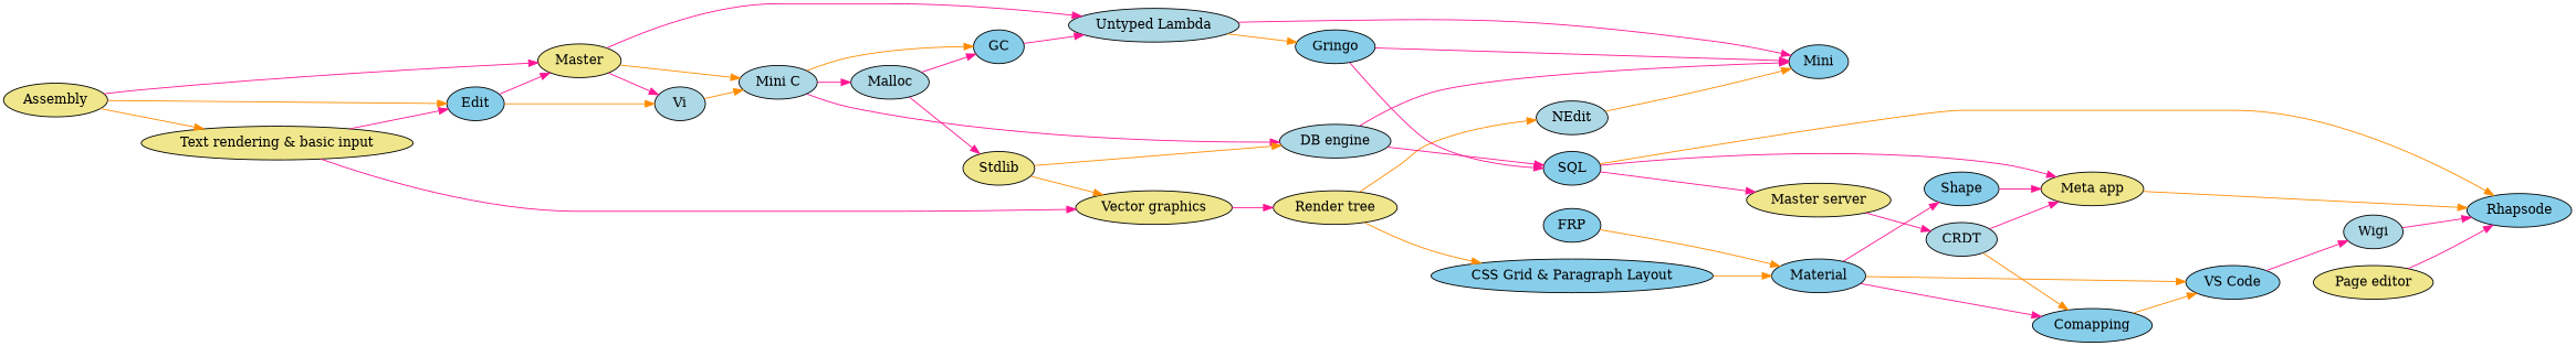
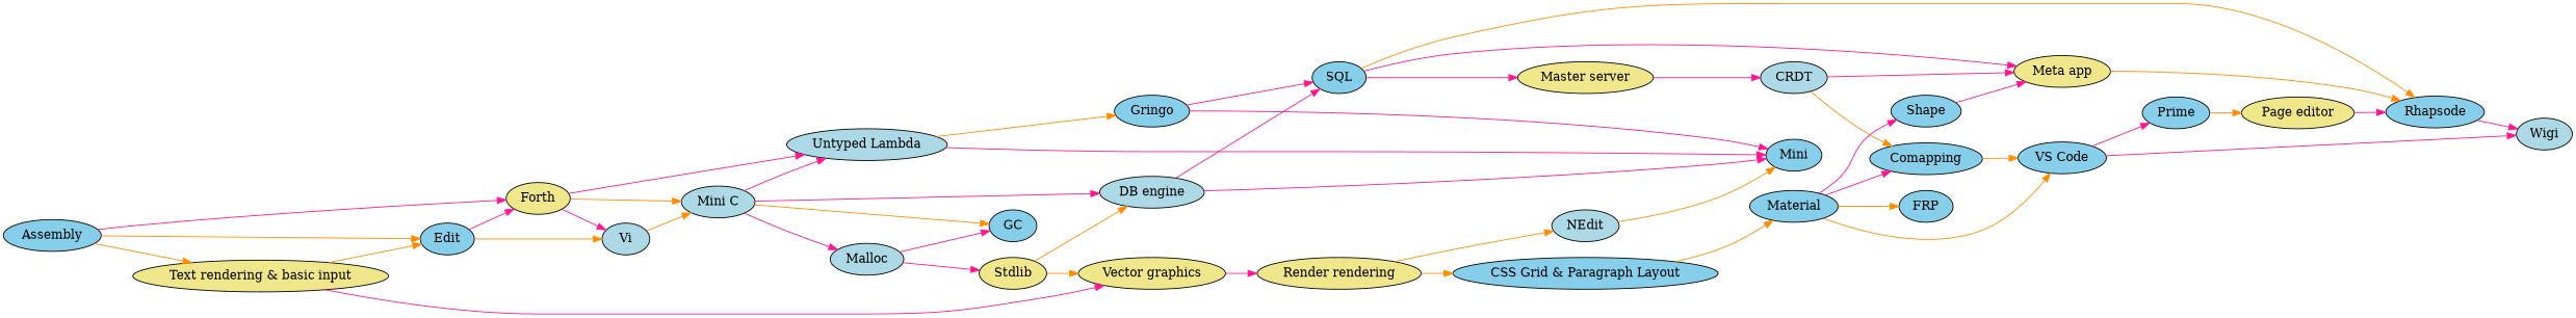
  digraph {
    rankdir=LR
    node [fillcolor=skyblue style=filled]
    edge [color=deeppink]
-   Assembly [fillcolor=khaki]
+   Assembly
    "Text rendering & basic input" [fillcolor=khaki]
    Edit
-   Forth [fillcolor=khaki label=Master]
+   Forth [fillcolor=khaki]
    "Vector graphics" [fillcolor=khaki]
    Vi [fillcolor=lightblue]
    "Untyped Lambda" [fillcolor=lightblue]
    "Mini C" [fillcolor=lightblue]
-   "Render tree" [fillcolor=khaki]
+   "Render tree" [fillcolor=khaki label="Render rendering"]
    Mini
    Gringo
    Malloc [fillcolor=lightblue]
    GC
    "DB engine" [fillcolor=lightblue]
    SQL
    Stdlib [fillcolor=khaki]
    FRP
    Material
    Rhapsode
    "Meta app" [fillcolor=khaki]
    "Master server" [fillcolor=khaki]
    Comapping
    "VS Code"
    Shape
    NEdit [fillcolor=lightblue]
    "CSS Grid & Paragraph Layout"
    CRDT [fillcolor=lightblue]
    Wigi [fillcolor=lightblue]
+   Prime
    "Page editor" [fillcolor=khaki]
    Assembly -> "Text rendering & basic input" [color=darkorange]
    Assembly -> Edit [color=darkorange]
    Assembly -> Forth
-   "Text rendering & basic input" -> Edit
+   "Text rendering & basic input" -> Edit [color=darkorange]
    "Text rendering & basic input" -> "Vector graphics"
    Edit -> Forth
    Edit -> Vi [color=darkorange]
    Forth -> Vi
    Forth -> "Untyped Lambda"
    Forth -> "Mini C" [color=darkorange]
    "Vector graphics" -> "Render tree"
    Vi -> "Mini C" [color=darkorange]
    "Untyped Lambda" -> Mini
    "Untyped Lambda" -> Gringo [color=darkorange]
    "Mini C" -> Malloc
    "Mini C" -> GC [color=darkorange]
    "Mini C" -> "DB engine"
    "Render tree" -> NEdit [color=darkorange]
    "Render tree" -> "CSS Grid & Paragraph Layout" [color=darkorange]
    Gringo -> Mini
    Gringo -> SQL
    Malloc -> GC
    Malloc -> Stdlib
-   GC -> "Untyped Lambda"
+   "Mini C" -> "Untyped Lambda"
    "DB engine" -> Mini
    "DB engine" -> SQL
    SQL -> Rhapsode [color=darkorange]
    SQL -> "Meta app"
    SQL -> "Master server"
    Stdlib -> "Vector graphics" [color=darkorange]
    Stdlib -> "DB engine" [color=darkorange]
-   FRP -> Material [color=darkorange]
+   Material -> FRP [color=darkorange]
    Material -> Comapping
    Material -> "VS Code" [color=darkorange]
    Material -> Shape
    "Meta app" -> Rhapsode [color=darkorange]
    "Master server" -> CRDT
    Comapping -> "VS Code" [color=darkorange]
    "VS Code" -> Wigi
+   "VS Code" -> Prime
    Shape -> "Meta app"
    NEdit -> Mini [color=darkorange]
    "CSS Grid & Paragraph Layout" -> Material [color=darkorange]
    CRDT -> "Meta app"
    CRDT -> Comapping [color=darkorange]
-   Wigi -> Rhapsode
+   Rhapsode -> Wigi
+   Prime -> "Page editor" [color=darkorange]
    "Page editor" -> Rhapsode
  }
